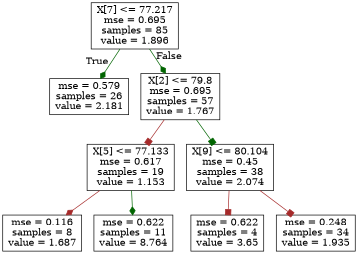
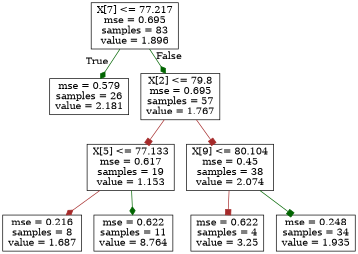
  digraph {
    node [shape=box]
    edge [arrowhead=diamond color=darkgreen]
-   n1 [label="X[7] <= 77.217\nmse = 0.695\nsamples = 85\nvalue = 1.896"]
+   n1 [label="X[7] <= 77.217\nmse = 0.695\nsamples = 83\nvalue = 1.896"]
    n2 [label="mse = 0.579\nsamples = 26\nvalue = 2.181"]
    n3 [label="X[2] <= 79.8\nmse = 0.695\nsamples = 57\nvalue = 1.767"]
    n4 [label="X[5] <= 77.133\nmse = 0.617\nsamples = 19\nvalue = 1.153"]
    n5 [label="X[9] <= 80.104\nmse = 0.45\nsamples = 38\nvalue = 2.074"]
-   n6 [label="mse = 0.116\nsamples = 8\nvalue = 1.687"]
+   n6 [label="mse = 0.216\nsamples = 8\nvalue = 1.687"]
    n7 [label="mse = 0.622\nsamples = 11\nvalue = 8.764"]
-   n8 [label="mse = 0.622\nsamples = 4\nvalue = 3.65"]
+   n8 [label="mse = 0.622\nsamples = 4\nvalue = 3.25"]
    n9 [label="mse = 0.248\nsamples = 34\nvalue = 1.935"]
    n1 -> n2 [headlabel=True labelangle=45 labeldistance=2.5]
    n1 -> n3 [headlabel=False labelangle=-45 labeldistance=2.5]
    n3 -> n4 [arrowhead=box color=brown]
-   n3 -> n5 [arrowhead=box]
+   n3 -> n5 [arrowhead=box color=brown]
    n4 -> n6 [color=brown]
    n4 -> n7
    n5 -> n8 [arrowhead=box color=brown]
-   n5 -> n9 [arrowhead=box color=brown]
+   n5 -> n9 [arrowhead=box]
  }
